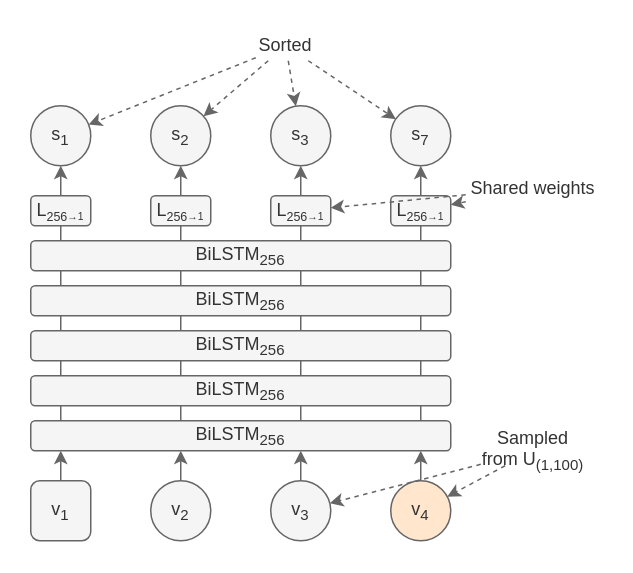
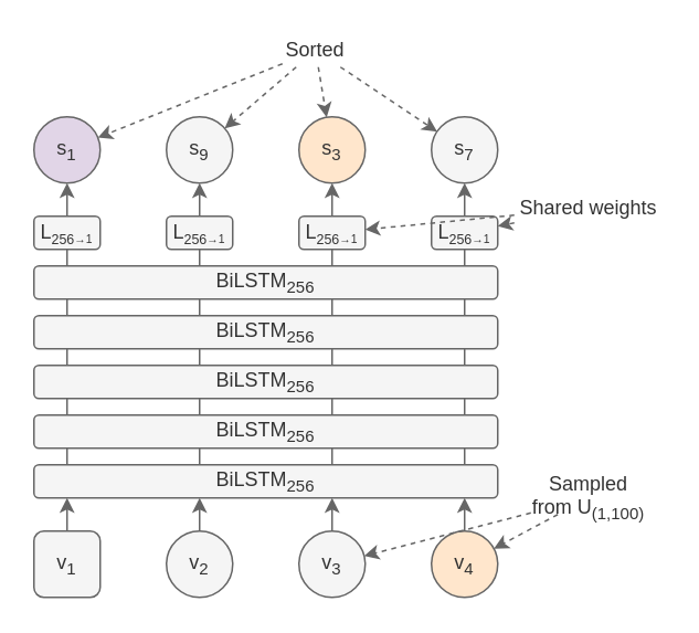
  <mxCell id="0" />
  <mxCell id="1" parent="0" />
  <mxCell id="2" value="v&lt;sub&gt;1&lt;/sub&gt;" style="whiteSpace=wrap;html=1;fillColor=#f5f5f5;fontColor=#333333;strokeColor=#666666;rounded=1;" vertex="1" parent="1"><mxGeometry x="20" y="320" width="40" height="40" as="geometry" /></mxCell>
  <mxCell id="3" value="v&lt;sub&gt;2&lt;/sub&gt;" style="ellipse;whiteSpace=wrap;html=1;fillColor=#f5f5f5;fontColor=#333333;strokeColor=#666666;" vertex="1" parent="1"><mxGeometry x="100" y="320" width="40" height="40" as="geometry" /></mxCell>
  <mxCell id="4" value="v&lt;sub&gt;3&lt;/sub&gt;" style="ellipse;whiteSpace=wrap;html=1;fillColor=#f5f5f5;fontColor=#333333;strokeColor=#666666;" vertex="1" parent="1"><mxGeometry x="180" y="320" width="40" height="40" as="geometry" /></mxCell>
  <mxCell id="5" value="v&lt;sub&gt;4&lt;/sub&gt;" style="ellipse;whiteSpace=wrap;html=1;fillColor=#ffe6cc;fontColor=#333333;strokeColor=#666666;" vertex="1" parent="1"><mxGeometry x="260" y="320" width="40" height="40" as="geometry" /></mxCell>
  <mxCell id="6" value="BiLSTM&lt;sub&gt;256&lt;/sub&gt;" style="rounded=1;whiteSpace=wrap;html=1;fillColor=#f5f5f5;fontColor=#333333;strokeColor=#666666;" vertex="1" parent="1"><mxGeometry x="20" y="280" width="280" height="20" as="geometry" /></mxCell>
  <mxCell id="7" value="BiLSTM&lt;sub&gt;256&lt;/sub&gt;" style="rounded=1;whiteSpace=wrap;html=1;fillColor=#f5f5f5;fontColor=#333333;strokeColor=#666666;" vertex="1" parent="1"><mxGeometry x="20" y="250" width="280" height="20" as="geometry" /></mxCell>
  <mxCell id="8" value="BiLSTM&lt;sub&gt;256&lt;/sub&gt;" style="rounded=1;whiteSpace=wrap;html=1;fillColor=#f5f5f5;fontColor=#333333;strokeColor=#666666;" vertex="1" parent="1"><mxGeometry x="20" y="220" width="280" height="20" as="geometry" /></mxCell>
  <mxCell id="9" value="BiLSTM&lt;sub&gt;256&lt;/sub&gt;" style="rounded=1;whiteSpace=wrap;html=1;fillColor=#f5f5f5;fontColor=#333333;strokeColor=#666666;" vertex="1" parent="1"><mxGeometry x="20" y="190" width="280" height="20" as="geometry" /></mxCell>
  <mxCell id="10" style="edgeStyle=none;html=1;fillColor=#f5f5f5;strokeColor=#666666;" edge="1" parent="1" source="2"><mxGeometry relative="1" as="geometry"><mxPoint x="40" y="320" as="sourcePoint" /><mxPoint x="40" y="300" as="targetPoint" /></mxGeometry></mxCell>
  <mxCell id="11" style="edgeStyle=none;html=1;fillColor=#f5f5f5;strokeColor=#666666;" edge="1" parent="1"><mxGeometry relative="1" as="geometry"><mxPoint x="120" y="320" as="sourcePoint" /><mxPoint x="120" y="300" as="targetPoint" /></mxGeometry></mxCell>
  <mxCell id="12" style="edgeStyle=none;html=1;fillColor=#f5f5f5;strokeColor=#666666;" edge="1" parent="1"><mxGeometry relative="1" as="geometry"><mxPoint x="200" y="320" as="sourcePoint" /><mxPoint x="200" y="300" as="targetPoint" /></mxGeometry></mxCell>
  <mxCell id="13" style="edgeStyle=none;html=1;fillColor=#f5f5f5;strokeColor=#666666;" edge="1" parent="1"><mxGeometry relative="1" as="geometry"><mxPoint x="280" y="320" as="sourcePoint" /><mxPoint x="280" y="300" as="targetPoint" /></mxGeometry></mxCell>
  <mxCell id="14" value="" style="group" vertex="1" connectable="0" parent="1"><mxGeometry x="40" y="270" width="240" height="10" as="geometry" /></mxCell>
  <mxCell id="15" style="edgeStyle=none;html=1;fillColor=#f5f5f5;strokeColor=#666666;endArrow=none;endFill=0;" edge="1" parent="14"><mxGeometry relative="1" as="geometry"><mxPoint y="10" as="sourcePoint" /><mxPoint as="targetPoint" /></mxGeometry></mxCell>
  <mxCell id="16" style="edgeStyle=none;html=1;fillColor=#f5f5f5;strokeColor=#666666;endArrow=none;endFill=0;" edge="1" parent="14"><mxGeometry relative="1" as="geometry"><mxPoint x="80" y="10" as="sourcePoint" /><mxPoint x="80" as="targetPoint" /></mxGeometry></mxCell>
  <mxCell id="17" style="edgeStyle=none;html=1;fillColor=#f5f5f5;strokeColor=#666666;endArrow=none;endFill=0;" edge="1" parent="14"><mxGeometry relative="1" as="geometry"><mxPoint x="160" y="10" as="sourcePoint" /><mxPoint x="160" as="targetPoint" /></mxGeometry></mxCell>
  <mxCell id="18" style="edgeStyle=none;html=1;fillColor=#f5f5f5;strokeColor=#666666;endArrow=none;endFill=0;" edge="1" parent="14"><mxGeometry relative="1" as="geometry"><mxPoint x="240" y="10" as="sourcePoint" /><mxPoint x="240" as="targetPoint" /></mxGeometry></mxCell>
  <mxCell id="19" value="" style="group" vertex="1" connectable="0" parent="1"><mxGeometry x="40" y="240" width="240" height="10" as="geometry" /></mxCell>
  <mxCell id="20" style="edgeStyle=none;html=1;fillColor=#f5f5f5;strokeColor=#666666;endArrow=none;endFill=0;" edge="1" parent="19"><mxGeometry relative="1" as="geometry"><mxPoint y="10" as="sourcePoint" /><mxPoint as="targetPoint" /></mxGeometry></mxCell>
  <mxCell id="21" style="edgeStyle=none;html=1;fillColor=#f5f5f5;strokeColor=#666666;endArrow=none;endFill=0;" edge="1" parent="19"><mxGeometry relative="1" as="geometry"><mxPoint x="80" y="10" as="sourcePoint" /><mxPoint x="80" as="targetPoint" /></mxGeometry></mxCell>
  <mxCell id="22" style="edgeStyle=none;html=1;fillColor=#f5f5f5;strokeColor=#666666;endArrow=none;endFill=0;" edge="1" parent="19"><mxGeometry relative="1" as="geometry"><mxPoint x="160" y="10" as="sourcePoint" /><mxPoint x="160" as="targetPoint" /></mxGeometry></mxCell>
  <mxCell id="23" style="edgeStyle=none;html=1;fillColor=#f5f5f5;strokeColor=#666666;endArrow=none;endFill=0;" edge="1" parent="19"><mxGeometry relative="1" as="geometry"><mxPoint x="240" y="10" as="sourcePoint" /><mxPoint x="240" as="targetPoint" /></mxGeometry></mxCell>
  <mxCell id="24" value="" style="group" vertex="1" connectable="0" parent="1"><mxGeometry x="40" y="210" width="240" height="10" as="geometry" /></mxCell>
  <mxCell id="25" style="edgeStyle=none;html=1;fillColor=#f5f5f5;strokeColor=#666666;endArrow=none;endFill=0;" edge="1" parent="24"><mxGeometry relative="1" as="geometry"><mxPoint y="10" as="sourcePoint" /><mxPoint as="targetPoint" /></mxGeometry></mxCell>
  <mxCell id="26" style="edgeStyle=none;html=1;fillColor=#f5f5f5;strokeColor=#666666;endArrow=none;endFill=0;" edge="1" parent="24"><mxGeometry relative="1" as="geometry"><mxPoint x="80" y="10" as="sourcePoint" /><mxPoint x="80" as="targetPoint" /></mxGeometry></mxCell>
  <mxCell id="27" style="edgeStyle=none;html=1;fillColor=#f5f5f5;strokeColor=#666666;endArrow=none;endFill=0;" edge="1" parent="24"><mxGeometry relative="1" as="geometry"><mxPoint x="160" y="10" as="sourcePoint" /><mxPoint x="160" as="targetPoint" /></mxGeometry></mxCell>
  <mxCell id="28" style="edgeStyle=none;html=1;fillColor=#f5f5f5;strokeColor=#666666;endArrow=none;endFill=0;" edge="1" parent="24"><mxGeometry relative="1" as="geometry"><mxPoint x="240" y="10" as="sourcePoint" /><mxPoint x="240" as="targetPoint" /></mxGeometry></mxCell>
  <mxCell id="29" value="" style="group" vertex="1" connectable="0" parent="1"><mxGeometry x="40" y="180" width="240" height="10" as="geometry" /></mxCell>
  <mxCell id="30" style="edgeStyle=none;html=1;fillColor=#f5f5f5;strokeColor=#666666;endArrow=none;endFill=0;" edge="1" parent="29"><mxGeometry relative="1" as="geometry"><mxPoint y="10" as="sourcePoint" /><mxPoint as="targetPoint" /></mxGeometry></mxCell>
  <mxCell id="31" style="edgeStyle=none;html=1;fillColor=#f5f5f5;strokeColor=#666666;endArrow=none;endFill=0;" edge="1" parent="29"><mxGeometry relative="1" as="geometry"><mxPoint x="80" y="10" as="sourcePoint" /><mxPoint x="80" as="targetPoint" /></mxGeometry></mxCell>
  <mxCell id="32" style="edgeStyle=none;html=1;fillColor=#f5f5f5;strokeColor=#666666;endArrow=none;endFill=0;" edge="1" parent="29"><mxGeometry relative="1" as="geometry"><mxPoint x="160" y="10" as="sourcePoint" /><mxPoint x="160" as="targetPoint" /></mxGeometry></mxCell>
  <mxCell id="33" style="edgeStyle=none;html=1;fillColor=#f5f5f5;strokeColor=#666666;endArrow=none;endFill=0;" edge="1" parent="29"><mxGeometry relative="1" as="geometry"><mxPoint x="240" y="10" as="sourcePoint" /><mxPoint x="240" as="targetPoint" /></mxGeometry></mxCell>
  <mxCell id="34" value="L&lt;span style=&quot;font-size: 10px&quot;&gt;&lt;sub&gt;256&lt;/sub&gt;&lt;/span&gt;&lt;span style=&quot;font-size: 8.333px&quot;&gt;&lt;sub&gt;→1&lt;/sub&gt;&lt;/span&gt;" style="rounded=1;whiteSpace=wrap;html=1;fillColor=#f5f5f5;fontColor=#333333;strokeColor=#666666;" vertex="1" parent="1"><mxGeometry x="20" y="130" width="40" height="20" as="geometry" /></mxCell>
  <mxCell id="35" value="L&lt;span style=&quot;font-size: 10px&quot;&gt;&lt;sub&gt;256&lt;/sub&gt;&lt;/span&gt;&lt;span style=&quot;font-size: 8.333px&quot;&gt;&lt;sub&gt;→1&lt;/sub&gt;&lt;/span&gt;" style="rounded=1;whiteSpace=wrap;html=1;fillColor=#f5f5f5;fontColor=#333333;strokeColor=#666666;" vertex="1" parent="1"><mxGeometry x="100" y="130" width="40" height="20" as="geometry" /></mxCell>
  <mxCell id="36" value="L&lt;span style=&quot;font-size: 10px&quot;&gt;&lt;sub&gt;256&lt;/sub&gt;&lt;/span&gt;&lt;span style=&quot;font-size: 8.333px&quot;&gt;&lt;sub&gt;→1&lt;/sub&gt;&lt;/span&gt;" style="rounded=1;whiteSpace=wrap;html=1;fillColor=#f5f5f5;fontColor=#333333;strokeColor=#666666;" vertex="1" parent="1"><mxGeometry x="180" y="130" width="40" height="20" as="geometry" /></mxCell>
  <mxCell id="37" value="L&lt;span style=&quot;font-size: 10px&quot;&gt;&lt;sub&gt;256&lt;/sub&gt;&lt;/span&gt;&lt;span style=&quot;font-size: 8.333px&quot;&gt;&lt;sub&gt;→1&lt;/sub&gt;&lt;/span&gt;" style="rounded=1;whiteSpace=wrap;html=1;fillColor=#f5f5f5;fontColor=#333333;strokeColor=#666666;" vertex="1" parent="1"><mxGeometry x="260" y="130" width="40" height="20" as="geometry" /></mxCell>
- <mxCell id="38" value="s&lt;sub&gt;1&lt;/sub&gt;" style="ellipse;whiteSpace=wrap;html=1;fillColor=#f5f5f5;fontColor=#333333;strokeColor=#666666;" vertex="1" parent="1"><mxGeometry x="20" y="70" width="40" height="40" as="geometry" /></mxCell>
- <mxCell id="39" value="s&lt;sub&gt;2&lt;/sub&gt;" style="ellipse;whiteSpace=wrap;html=1;fillColor=#f5f5f5;fontColor=#333333;strokeColor=#666666;" vertex="1" parent="1"><mxGeometry x="100" y="70" width="40" height="40" as="geometry" /></mxCell>
- <mxCell id="40" value="s&lt;sub&gt;3&lt;/sub&gt;" style="ellipse;whiteSpace=wrap;html=1;fillColor=#f5f5f5;fontColor=#333333;strokeColor=#666666;" vertex="1" parent="1"><mxGeometry x="180" y="70" width="40" height="40" as="geometry" /></mxCell>
+ <mxCell id="38" value="s&lt;sub&gt;1&lt;/sub&gt;" style="ellipse;whiteSpace=wrap;html=1;fillColor=#e1d5e7;fontColor=#333333;strokeColor=#666666;" vertex="1" parent="1"><mxGeometry x="20" y="70" width="40" height="40" as="geometry" /></mxCell>
+ <mxCell id="39" value="s&lt;sub&gt;9&lt;/sub&gt;" style="ellipse;whiteSpace=wrap;html=1;fillColor=#f5f5f5;fontColor=#333333;strokeColor=#666666;" vertex="1" parent="1"><mxGeometry x="100" y="70" width="40" height="40" as="geometry" /></mxCell>
+ <mxCell id="40" value="s&lt;sub&gt;3&lt;/sub&gt;" style="ellipse;whiteSpace=wrap;html=1;fillColor=#ffe6cc;fontColor=#333333;strokeColor=#666666;" vertex="1" parent="1"><mxGeometry x="180" y="70" width="40" height="40" as="geometry" /></mxCell>
  <mxCell id="41" value="s&lt;sub&gt;7&lt;/sub&gt;" style="ellipse;whiteSpace=wrap;html=1;fillColor=#f5f5f5;fontColor=#333333;strokeColor=#666666;" vertex="1" parent="1"><mxGeometry x="260" y="70" width="40" height="40" as="geometry" /></mxCell>
  <mxCell id="42" style="edgeStyle=none;html=1;fillColor=#f5f5f5;strokeColor=#666666;startArrow=none;startFill=0;endArrow=classic;endFill=1;" edge="1" parent="1"><mxGeometry relative="1" as="geometry"><mxPoint x="40" y="130" as="sourcePoint" /><mxPoint x="40" y="110" as="targetPoint" /></mxGeometry></mxCell>
  <mxCell id="43" style="edgeStyle=none;html=1;fillColor=#f5f5f5;strokeColor=#666666;startArrow=none;startFill=0;endArrow=classic;endFill=1;" edge="1" parent="1"><mxGeometry relative="1" as="geometry"><mxPoint x="120" y="130" as="sourcePoint" /><mxPoint x="120" y="110" as="targetPoint" /></mxGeometry></mxCell>
  <mxCell id="44" style="edgeStyle=none;html=1;fillColor=#f5f5f5;strokeColor=#666666;startArrow=none;startFill=0;endArrow=classic;endFill=1;" edge="1" parent="1"><mxGeometry relative="1" as="geometry"><mxPoint x="200" y="130" as="sourcePoint" /><mxPoint x="200" y="110" as="targetPoint" /></mxGeometry></mxCell>
  <mxCell id="45" style="edgeStyle=none;html=1;fillColor=#f5f5f5;strokeColor=#666666;startArrow=none;startFill=0;endArrow=classic;endFill=1;" edge="1" parent="1"><mxGeometry relative="1" as="geometry"><mxPoint x="280" y="130" as="sourcePoint" /><mxPoint x="280" y="110" as="targetPoint" /></mxGeometry></mxCell>
  <mxCell id="46" style="edgeStyle=none;html=1;startArrow=none;startFill=0;endArrow=classic;endFill=1;dashed=1;fillColor=#f5f5f5;strokeColor=#666666;" edge="1" parent="1" source="50" target="41"><mxGeometry relative="1" as="geometry" /></mxCell>
  <mxCell id="47" style="edgeStyle=none;html=1;startArrow=none;startFill=0;endArrow=classic;endFill=1;dashed=1;fillColor=#f5f5f5;strokeColor=#666666;" edge="1" parent="1" source="50" target="40"><mxGeometry relative="1" as="geometry" /></mxCell>
  <mxCell id="48" style="edgeStyle=none;html=1;startArrow=none;startFill=0;endArrow=classic;endFill=1;dashed=1;fillColor=#f5f5f5;strokeColor=#666666;" edge="1" parent="1" source="50" target="39"><mxGeometry relative="1" as="geometry" /></mxCell>
  <mxCell id="49" style="edgeStyle=none;html=1;startArrow=none;startFill=0;endArrow=classic;endFill=1;dashed=1;fillColor=#f5f5f5;strokeColor=#666666;" edge="1" parent="1" source="50" target="38"><mxGeometry relative="1" as="geometry" /></mxCell>
  <mxCell id="50" value="Sorted" style="text;html=1;strokeColor=none;fillColor=none;align=center;verticalAlign=middle;whiteSpace=wrap;rounded=0;fontColor=#333333;strokeWidth=0;" vertex="1" parent="1"><mxGeometry x="170" y="20" width="40" height="20" as="geometry" /></mxCell>
  <mxCell id="51" style="edgeStyle=none;html=1;dashed=1;startArrow=none;startFill=0;endArrow=classic;endFill=1;fillColor=#f5f5f5;strokeColor=#666666;" edge="1" parent="1" source="53" target="37"><mxGeometry relative="1" as="geometry" /></mxCell>
  <mxCell id="52" style="edgeStyle=none;html=1;dashed=1;startArrow=none;startFill=0;endArrow=classic;endFill=1;fillColor=#f5f5f5;strokeColor=#666666;" edge="1" parent="1" source="53" target="36"><mxGeometry relative="1" as="geometry" /></mxCell>
  <mxCell id="53" value="Shared weights" style="text;html=1;strokeColor=none;fillColor=none;align=center;verticalAlign=middle;whiteSpace=wrap;rounded=0;fontColor=#333333;strokeWidth=0;" vertex="1" parent="1"><mxGeometry x="310" y="115" width="90" height="20" as="geometry" /></mxCell>
  <mxCell id="54" value="Sampled from U&lt;sub&gt;(1,100)&lt;/sub&gt;" style="text;html=1;strokeColor=none;fillColor=none;align=center;verticalAlign=middle;whiteSpace=wrap;rounded=0;fontColor=#333333;strokeWidth=0;" vertex="1" parent="1"><mxGeometry x="320" y="290" width="70" height="20" as="geometry" /></mxCell>
  <mxCell id="55" style="edgeStyle=none;html=1;dashed=1;startArrow=none;startFill=0;endArrow=classic;endFill=1;fillColor=#f5f5f5;strokeColor=#666666;" edge="1" parent="1" source="54" target="4"><mxGeometry relative="1" as="geometry"><mxPoint x="320" y="158.71" as="sourcePoint" /><mxPoint x="230" y="176.129" as="targetPoint" /></mxGeometry></mxCell>
  <mxCell id="56" style="edgeStyle=none;html=1;dashed=1;startArrow=none;startFill=0;endArrow=classic;endFill=1;fillColor=#f5f5f5;strokeColor=#666666;" edge="1" parent="1" source="54" target="5"><mxGeometry relative="1" as="geometry"><mxPoint x="330" y="326.774" as="sourcePoint" /><mxPoint x="229.636" y="346.2" as="targetPoint" /></mxGeometry></mxCell>
  <mxCell id="57" value="BiLSTM&lt;sub&gt;256&lt;/sub&gt;" style="rounded=1;whiteSpace=wrap;html=1;fillColor=#f5f5f5;fontColor=#333333;strokeColor=#666666;" vertex="1" parent="1"><mxGeometry x="20" y="160" width="280" height="20" as="geometry" /></mxCell>
  <mxCell id="58" value="" style="group" vertex="1" connectable="0" parent="1"><mxGeometry x="40" y="150" width="240" height="10" as="geometry" /></mxCell>
  <mxCell id="59" style="edgeStyle=none;html=1;fillColor=#f5f5f5;strokeColor=#666666;endArrow=none;endFill=0;" edge="1" parent="58"><mxGeometry relative="1" as="geometry"><mxPoint y="10" as="sourcePoint" /><mxPoint as="targetPoint" /></mxGeometry></mxCell>
  <mxCell id="60" style="edgeStyle=none;html=1;fillColor=#f5f5f5;strokeColor=#666666;endArrow=none;endFill=0;" edge="1" parent="58"><mxGeometry relative="1" as="geometry"><mxPoint x="80" y="10" as="sourcePoint" /><mxPoint x="80" as="targetPoint" /></mxGeometry></mxCell>
  <mxCell id="61" style="edgeStyle=none;html=1;fillColor=#f5f5f5;strokeColor=#666666;endArrow=none;endFill=0;" edge="1" parent="58"><mxGeometry relative="1" as="geometry"><mxPoint x="160" y="10" as="sourcePoint" /><mxPoint x="160" as="targetPoint" /></mxGeometry></mxCell>
  <mxCell id="62" style="edgeStyle=none;html=1;fillColor=#f5f5f5;strokeColor=#666666;endArrow=none;endFill=0;" edge="1" parent="58"><mxGeometry relative="1" as="geometry"><mxPoint x="240" y="10" as="sourcePoint" /><mxPoint x="240" as="targetPoint" /></mxGeometry></mxCell>
